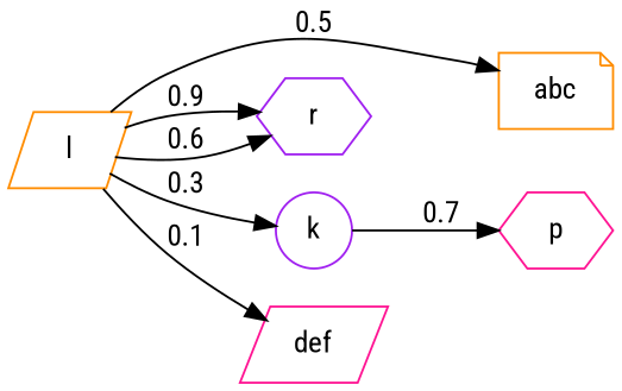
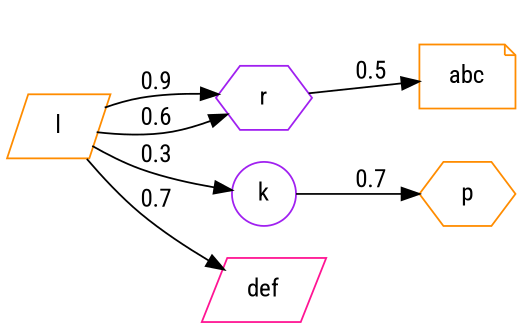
  digraph {
    fontname="Roboto Condensed"
    rankdir=LR
    node [color=purple fontname="Roboto Condensed" shape=hexagon]
    edge [fontname="Roboto Condensed"]
    r
    l [color=darkorange shape=parallelogram]
    k [shape=circle]
    abc [color=darkorange shape=note]
    def [color=deeppink shape=parallelogram]
-   p [color=deeppink]
+   p [color=darkorange]
    l -> r [label=0.9]
    l -> r [label=0.6]
    l -> k [label=0.3]
-   l -> abc [label=0.5]
-   l -> def [label=0.1]
+   r -> abc [label=0.5]
+   l -> def [label=0.7]
    k -> p [label=0.7]
  }
